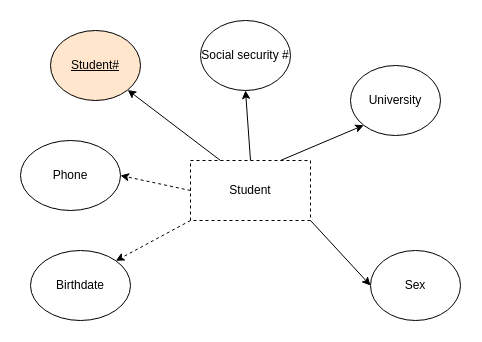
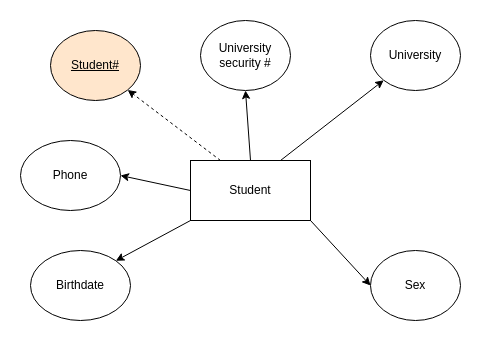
  <mxCell id="0" />
  <mxCell id="1" parent="0" />
- <mxCell id="2" value="Student" style="rounded=0;whiteSpace=wrap;html=1;dashed=1;" vertex="1" parent="1"><mxGeometry x="190" y="160" width="120" height="60" as="geometry" /></mxCell>
- <mxCell id="3" value="University" style="ellipse;whiteSpace=wrap;html=1;" vertex="1" parent="1"><mxGeometry x="350" y="65" width="90" height="70" as="geometry" /></mxCell>
+ <mxCell id="2" value="Student" style="rounded=0;whiteSpace=wrap;html=1;" vertex="1" parent="1"><mxGeometry x="190" y="160" width="120" height="60" as="geometry" /></mxCell>
+ <mxCell id="3" value="University" style="ellipse;whiteSpace=wrap;html=1;" vertex="1" parent="1"><mxGeometry x="370" y="20" width="90" height="70" as="geometry" /></mxCell>
  <mxCell id="4" value="" style="endArrow=classic;html=1;rounded=0;entryX=0;entryY=1;entryDx=0;entryDy=0;exitX=0.75;exitY=0;exitDx=0;exitDy=0;" edge="1" parent="1" source="2" target="3"><mxGeometry width="50" height="50" relative="1" as="geometry"><mxPoint x="270" y="160" as="sourcePoint" /><mxPoint x="320" y="110" as="targetPoint" /></mxGeometry></mxCell>
  <mxCell id="5" value="&lt;u&gt;Student#&lt;/u&gt;" style="ellipse;whiteSpace=wrap;html=1;fillColor=#ffe6cc;" vertex="1" parent="1"><mxGeometry x="50" y="30" width="90" height="70" as="geometry" /></mxCell>
- <mxCell id="6" value="Social security #" style="ellipse;whiteSpace=wrap;html=1;" vertex="1" parent="1"><mxGeometry x="200" y="20" width="90" height="70" as="geometry" /></mxCell>
+ <mxCell id="6" value="University security #" style="ellipse;whiteSpace=wrap;html=1;" vertex="1" parent="1"><mxGeometry x="200" y="20" width="90" height="70" as="geometry" /></mxCell>
  <mxCell id="7" value="Phone" style="ellipse;whiteSpace=wrap;html=1;" vertex="1" parent="1"><mxGeometry x="20" y="140" width="100" height="70" as="geometry" /></mxCell>
  <mxCell id="8" value="Birthdate" style="ellipse;whiteSpace=wrap;html=1;" vertex="1" parent="1"><mxGeometry x="30" y="250" width="100" height="70" as="geometry" /></mxCell>
  <mxCell id="9" value="Sex" style="ellipse;whiteSpace=wrap;html=1;" vertex="1" parent="1"><mxGeometry x="370" y="250" width="90" height="70" as="geometry" /></mxCell>
  <mxCell id="10" value="" style="endArrow=classic;html=1;rounded=0;entryX=0.5;entryY=1;entryDx=0;entryDy=0;exitX=0.5;exitY=0;exitDx=0;exitDy=0;" edge="1" parent="1" source="2" target="6"><mxGeometry width="50" height="50" relative="1" as="geometry"><mxPoint x="250" y="160" as="sourcePoint" /><mxPoint x="353" y="80" as="targetPoint" /></mxGeometry></mxCell>
- <mxCell id="11" value="" style="endArrow=classic;html=1;rounded=0;exitX=0.25;exitY=0;exitDx=0;exitDy=0;" edge="1" parent="1" source="2" target="5"><mxGeometry width="50" height="50" relative="1" as="geometry"><mxPoint x="110" y="170" as="sourcePoint" /><mxPoint x="213" y="90" as="targetPoint" /></mxGeometry></mxCell>
- <mxCell id="12" value="" style="endArrow=classic;html=1;rounded=0;entryX=1;entryY=0.5;entryDx=0;entryDy=0;exitX=0;exitY=0.5;exitDx=0;exitDy=0;dashed=1;" edge="1" parent="1" source="2" target="7"><mxGeometry width="50" height="50" relative="1" as="geometry"><mxPoint x="130" y="200" as="sourcePoint" /><mxPoint x="233" y="120" as="targetPoint" /></mxGeometry></mxCell>
- <mxCell id="13" value="" style="endArrow=classic;html=1;rounded=0;entryX=1;entryY=0;entryDx=0;entryDy=0;exitX=0;exitY=1;exitDx=0;exitDy=0;dashed=1;" edge="1" parent="1" source="2" target="8"><mxGeometry width="50" height="50" relative="1" as="geometry"><mxPoint x="320" y="200" as="sourcePoint" /><mxPoint x="423" y="120" as="targetPoint" /></mxGeometry></mxCell>
+ <mxCell id="11" value="" style="endArrow=classic;html=1;rounded=0;exitX=0.25;exitY=0;exitDx=0;exitDy=0;dashed=1;" edge="1" parent="1" source="2" target="5"><mxGeometry width="50" height="50" relative="1" as="geometry"><mxPoint x="110" y="170" as="sourcePoint" /><mxPoint x="213" y="90" as="targetPoint" /></mxGeometry></mxCell>
+ <mxCell id="12" value="" style="endArrow=classic;html=1;rounded=0;entryX=1;entryY=0.5;entryDx=0;entryDy=0;exitX=0;exitY=0.5;exitDx=0;exitDy=0;" edge="1" parent="1" source="2" target="7"><mxGeometry width="50" height="50" relative="1" as="geometry"><mxPoint x="130" y="200" as="sourcePoint" /><mxPoint x="233" y="120" as="targetPoint" /></mxGeometry></mxCell>
+ <mxCell id="13" value="" style="endArrow=classic;html=1;rounded=0;entryX=1;entryY=0;entryDx=0;entryDy=0;exitX=0;exitY=1;exitDx=0;exitDy=0;" edge="1" parent="1" source="2" target="8"><mxGeometry width="50" height="50" relative="1" as="geometry"><mxPoint x="320" y="200" as="sourcePoint" /><mxPoint x="423" y="120" as="targetPoint" /></mxGeometry></mxCell>
  <mxCell id="14" value="" style="endArrow=classic;html=1;rounded=0;entryX=0;entryY=0.5;entryDx=0;entryDy=0;exitX=1;exitY=1;exitDx=0;exitDy=0;" edge="1" parent="1" source="2" target="9"><mxGeometry width="50" height="50" relative="1" as="geometry"><mxPoint x="340" y="220" as="sourcePoint" /><mxPoint x="443" y="140" as="targetPoint" /></mxGeometry></mxCell>
